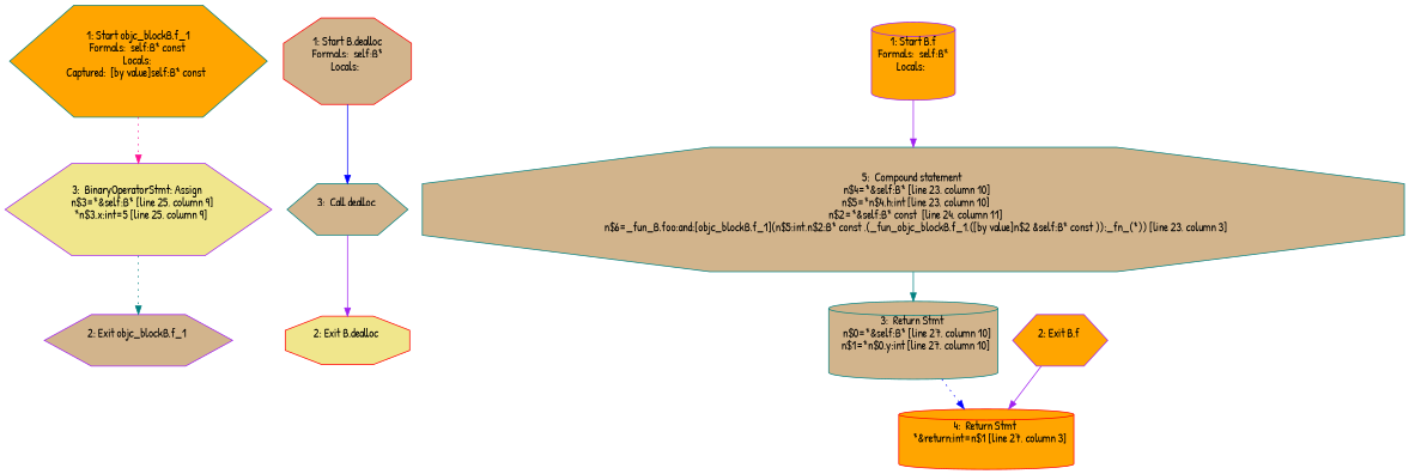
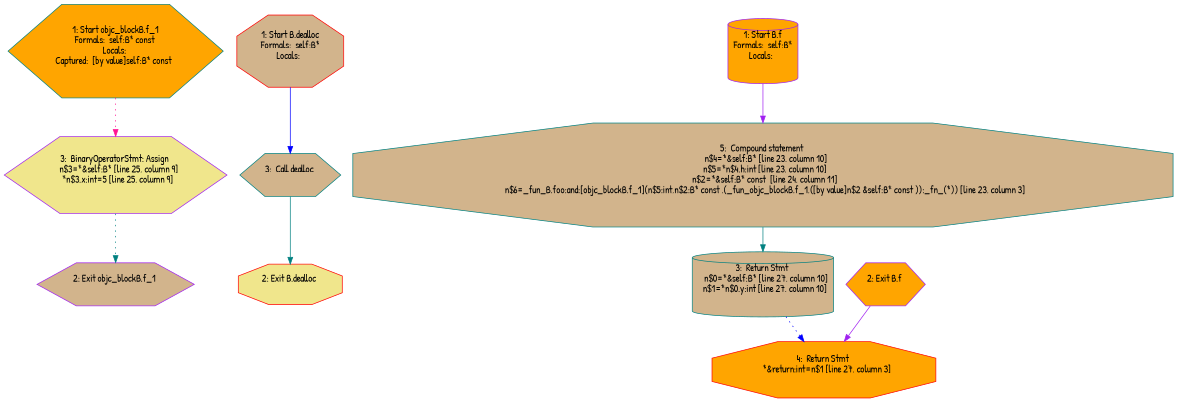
  digraph {
    fontname="Patrick Hand"
    node [color=teal fillcolor=tan fontname="Patrick Hand" shape=hexagon style=filled]
    edge [color=purple fontname="Patrick Hand" style=solid]
    n1 [fillcolor=orange label="1: Start objc_blockB.f_1\nFormals:  self:B* const \nLocals: \nCaptured:  [by value]self:B* const  \n  "]
    n2 [color=purple fillcolor=khaki label="3:  BinaryOperatorStmt: Assign \n   n$3=*&self:B* [line 25, column 9]\n  *n$3.x:int=5 [line 25, column 9]\n "]
    n3 [color=purple label="2: Exit objc_blockB.f_1 \n  "]
    n4 [color=red label="1: Start B.dealloc\nFormals:  self:B*\nLocals:  \n  " shape=octagon]
    n5 [label="3:  Call dealloc \n  "]
    n6 [color=red fillcolor=khaki label="2: Exit B.dealloc \n  " shape=octagon]
    n7 [color=purple fillcolor=orange label="1: Start B.f\nFormals:  self:B*\nLocals:  \n  " shape=cylinder]
    n8 [label="5:  Compound statement \n   n$4=*&self:B* [line 23, column 10]\n  n$5=*n$4.h:int [line 23, column 10]\n  n$2=*&self:B* const  [line 24, column 11]\n  n$6=_fun_B.foo:and:[objc_blockB.f_1](n$5:int,n$2:B* const ,(_fun_objc_blockB.f_1,([by value]n$2 &self:B* const )):_fn_(*)) [line 23, column 3]\n " shape=octagon]
    n9 [label="3:  Return Stmt \n   n$0=*&self:B* [line 27, column 10]\n  n$1=*n$0.y:int [line 27, column 10]\n " shape=cylinder]
-   n10 [color=red fillcolor=orange label="4:  Return Stmt \n   *&return:int=n$1 [line 27, column 3]\n " shape=cylinder]
+   n10 [color=red fillcolor=orange label="4:  Return Stmt \n   *&return:int=n$1 [line 27, column 3]\n " shape=octagon]
    n11 [color=purple fillcolor=orange label="2: Exit B.f \n  "]
    n1 -> n2 [color=deeppink style=dotted]
    n2 -> n3 [color=teal style=dotted]
    n4 -> n5 [color=blue]
-   n5 -> n6
+   n5 -> n6 [color=teal]
    n7 -> n8
    n8 -> n9 [color=teal]
    n9 -> n10 [color=blue style=dotted]
    n11 -> n10
  }
